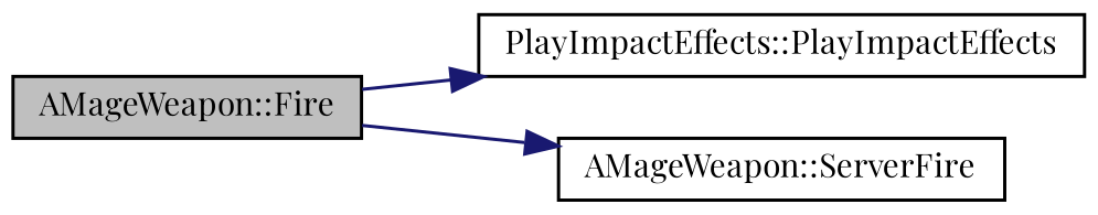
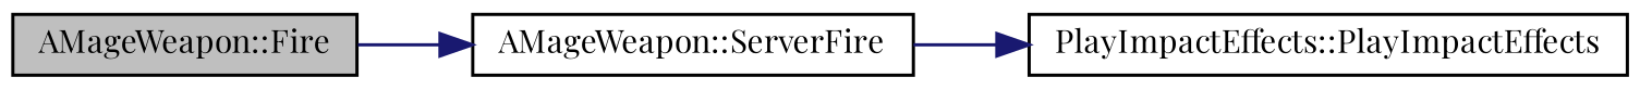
  digraph {
    fontname="Playfair Display"
    rankdir=LR
    node [color=black fillcolor=white fontname="Playfair Display" fontsize=10 shape=record style=filled]
    edge [color=midnightblue fontname="Playfair Display" fontsize=10 labelfontname=Helvetica labelfontsize=10 style=solid]
    n1 [fillcolor=grey75 fontcolor=black height=0.2 label="AMageWeapon::Fire" width=0.4]
    n2 [height=0.2 label="PlayImpactEffects::PlayImpactEffects" width=0.4]
    n3 [height=0.2 label="AMageWeapon::ServerFire" width=0.4]
-   n1 -> n2
+   n3 -> n2
    n1 -> n3
  }
